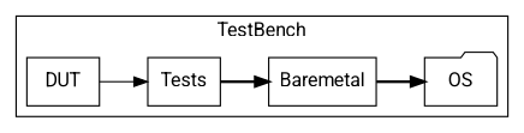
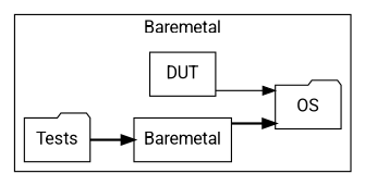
  digraph {
    fontname=Roboto
    rankdir=LR
    splines=ortho
    node [fontname=Roboto shape=box]
    edge [fontname=Roboto style=bold]
    n1 [label=DUT]
-   n2 [label=Tests]
+   n2 [label=Tests shape=folder]
    n3 [label=Baremetal]
    n4 [label=OS shape=folder]
    subgraph cluster_1 {
-     label=TestBench
+     label=Baremetal
      n1
      n2
      n3
      n4
    }
-   n1 -> n2 [style=solid]
+   n1 -> n4 [style=solid]
    n2 -> n3
    n3 -> n4
  }
